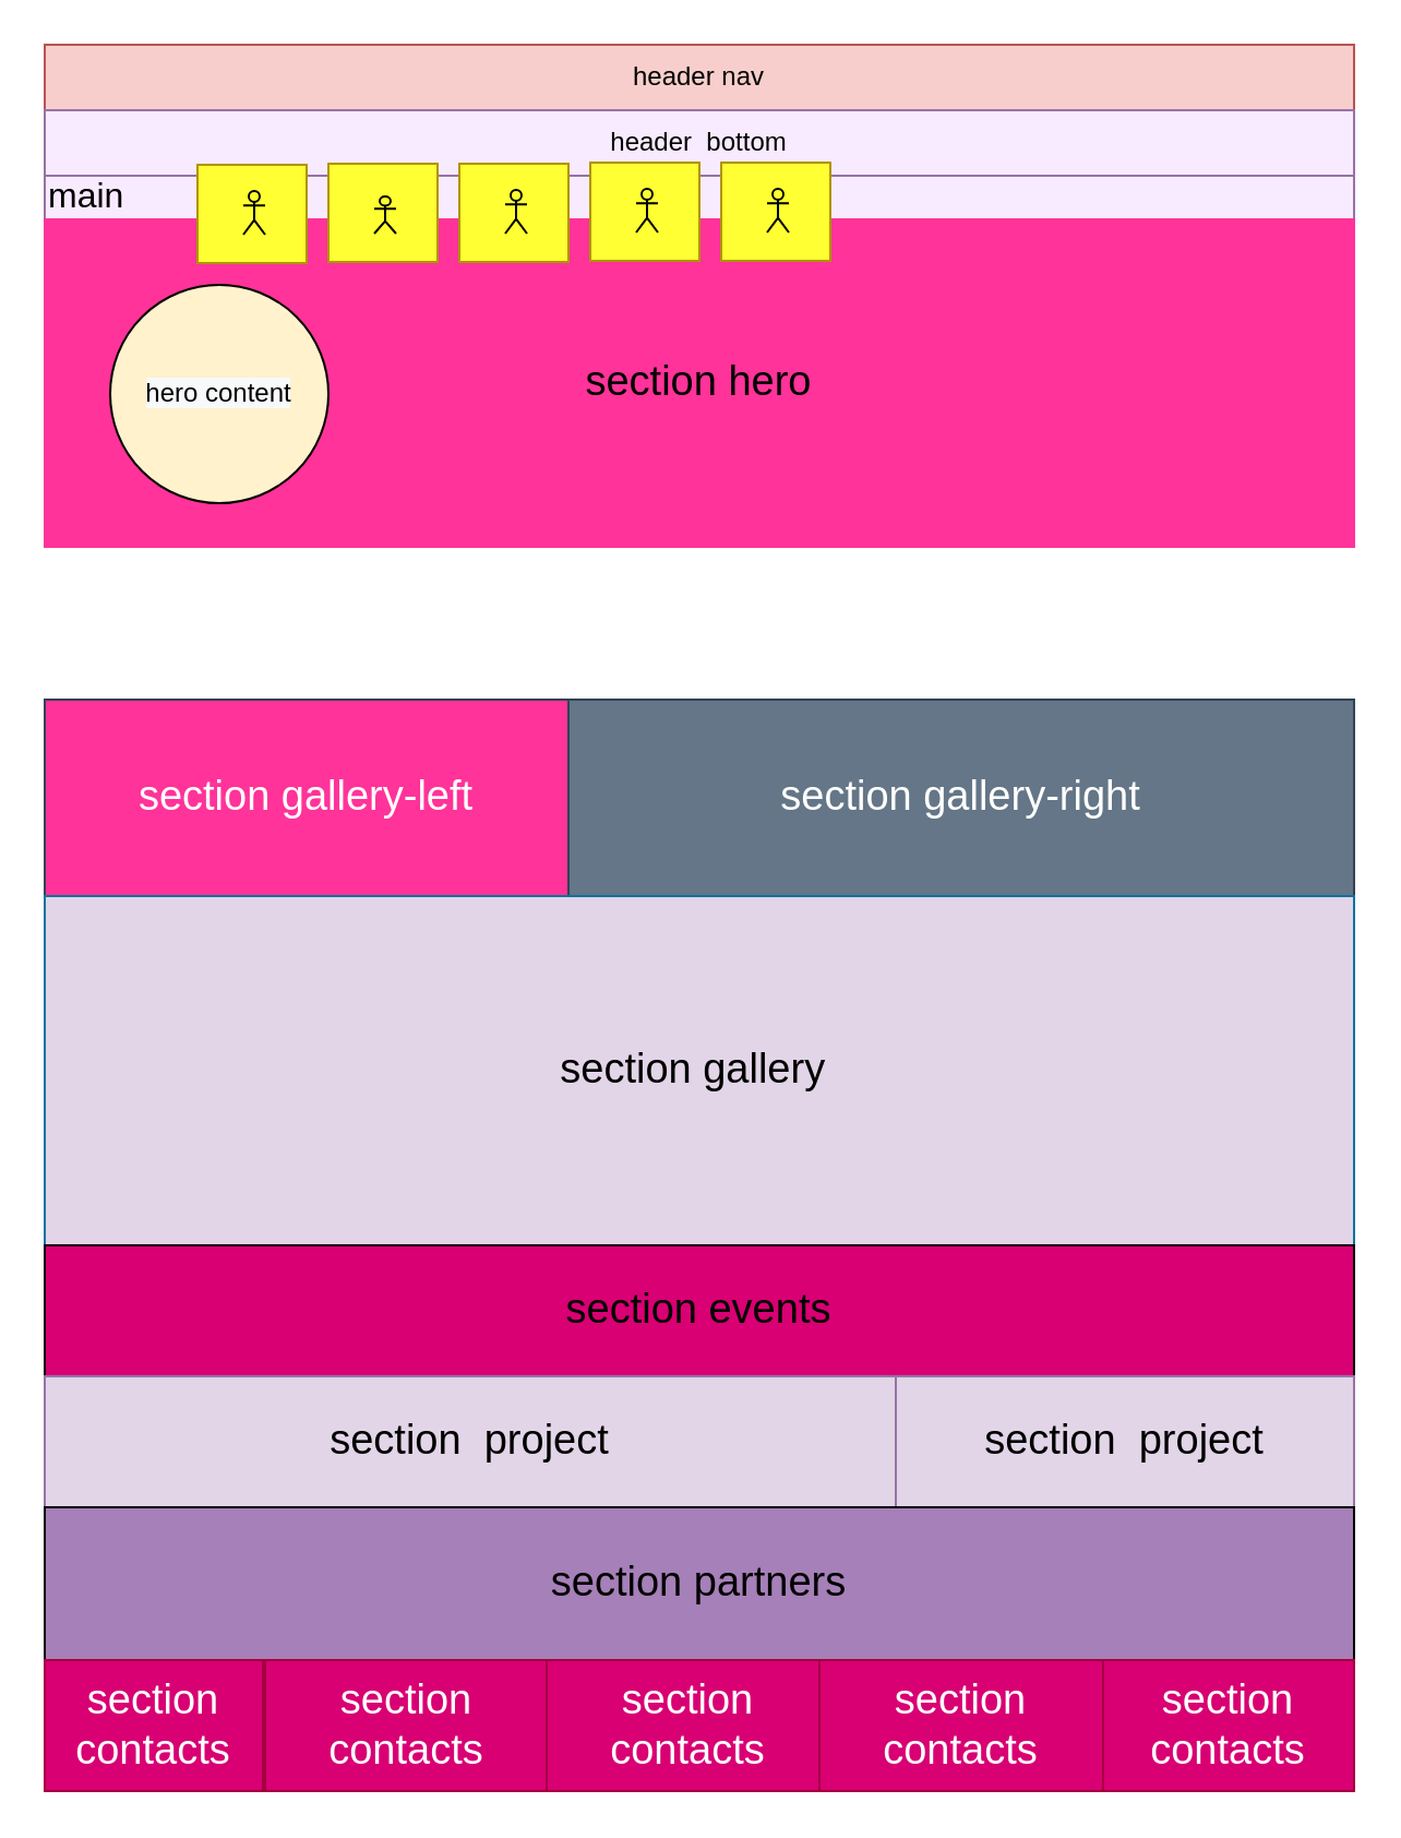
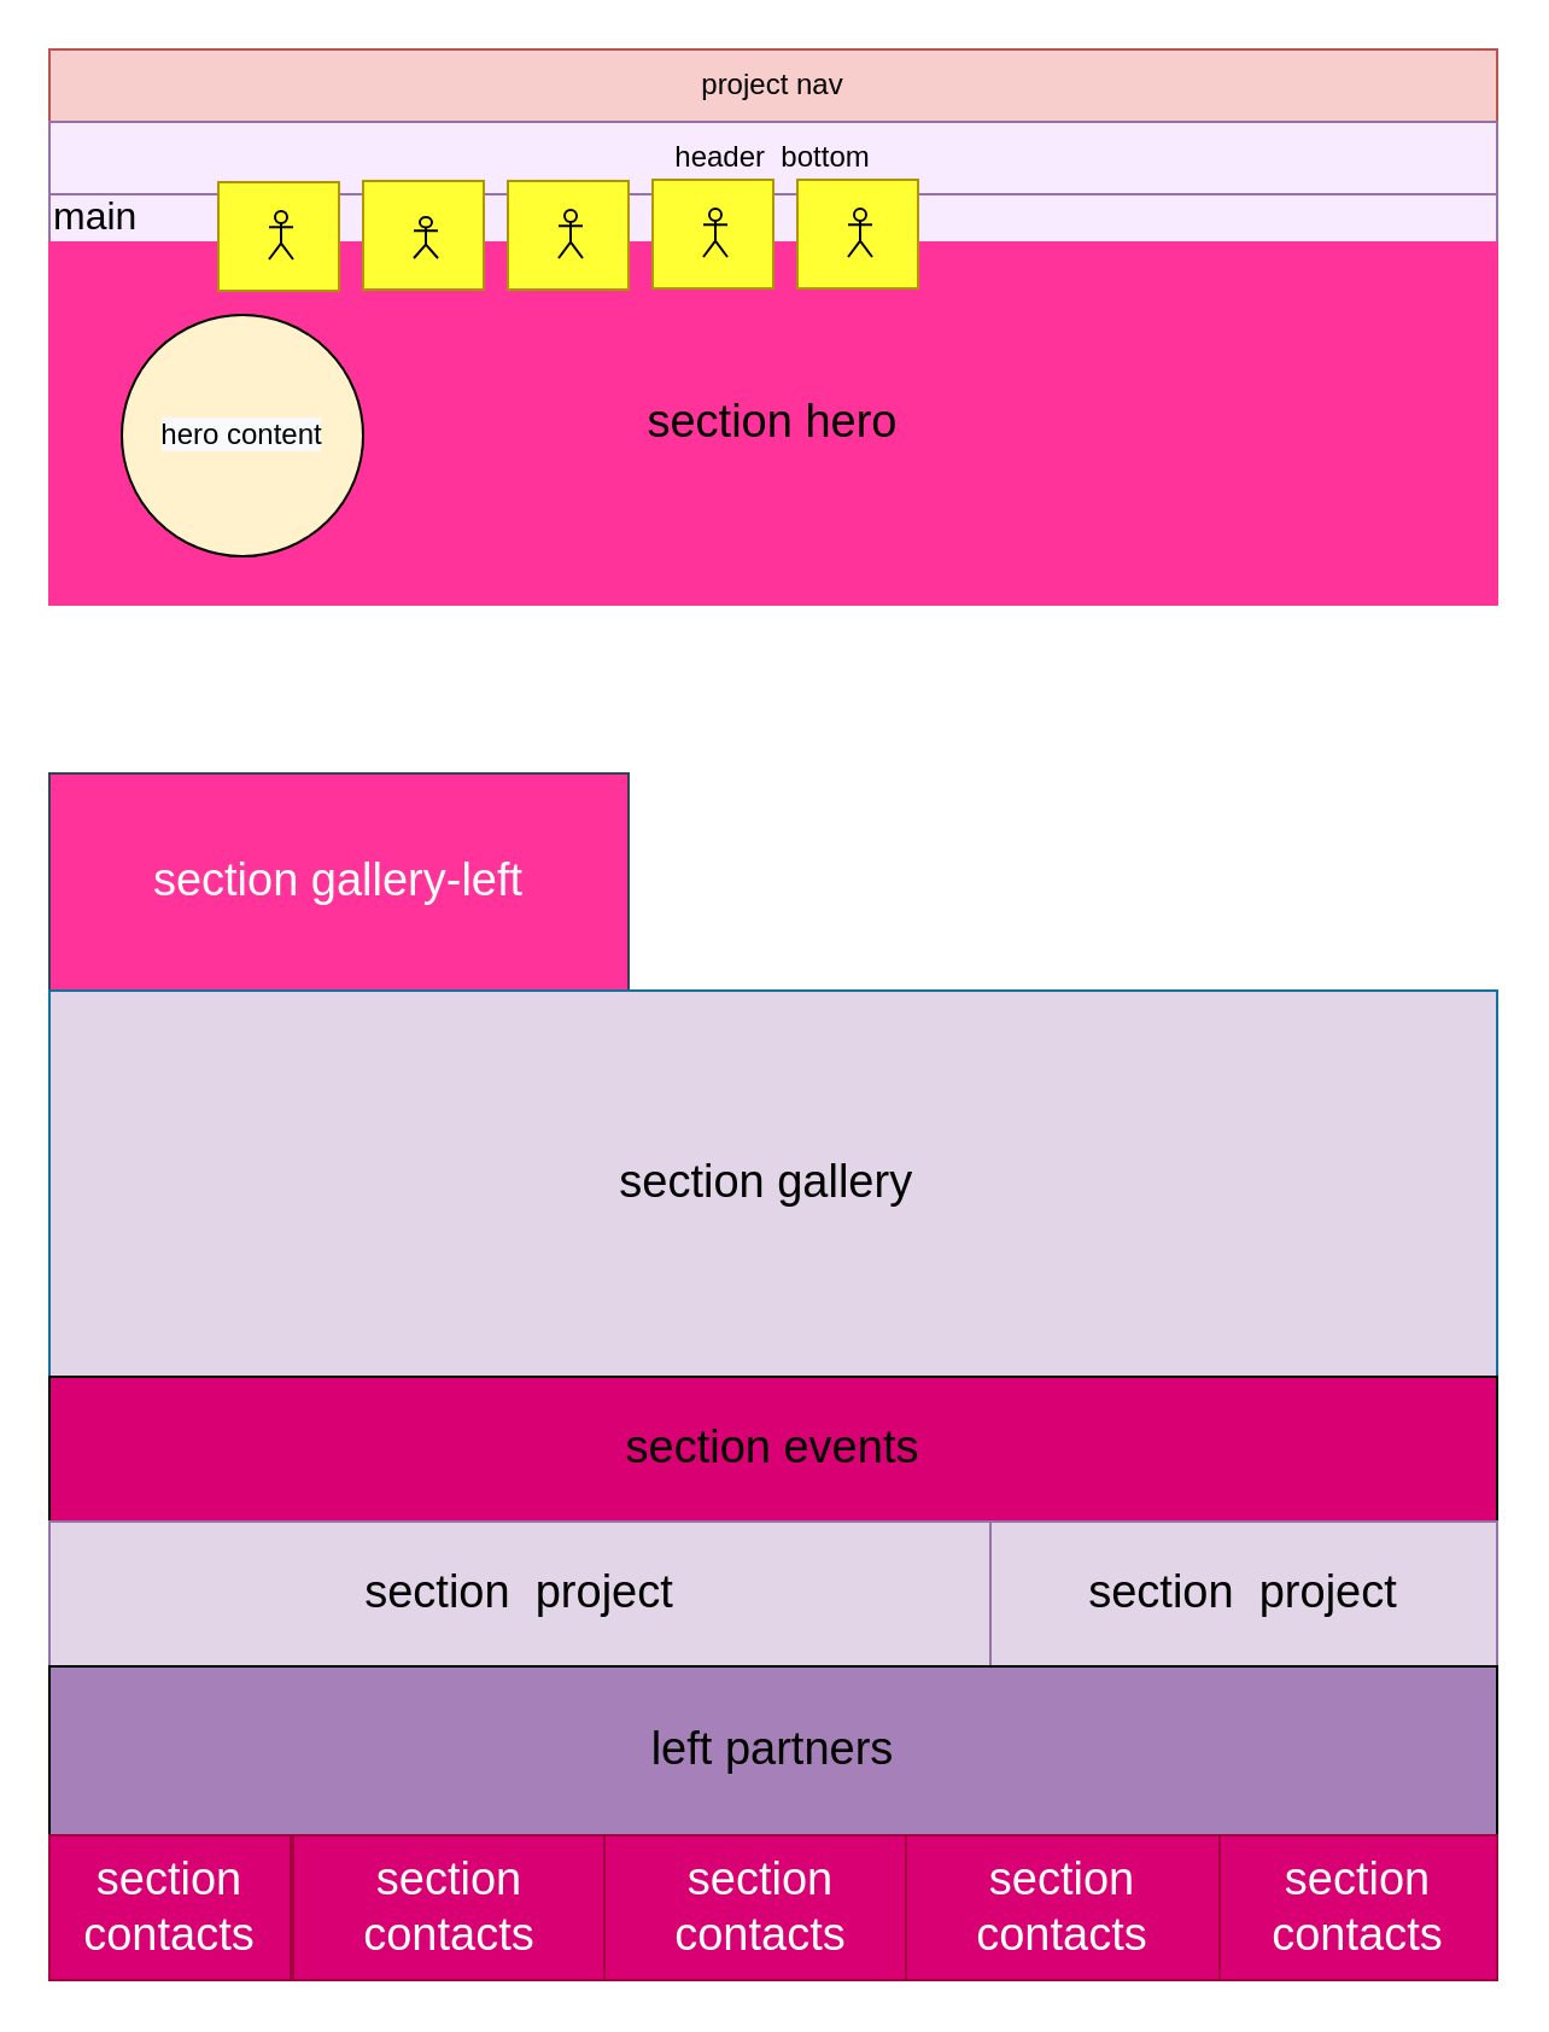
  <mxCell id="0" />
  <mxCell id="1" parent="0" />
  <mxCell id="2" value="" style="edgeStyle=orthogonalEdgeStyle;rounded=0;orthogonalLoop=1;jettySize=auto;html=1;" edge="1" parent="1" source="6" target="9"><mxGeometry relative="1" as="geometry" /></mxCell>
  <mxCell id="3" style="edgeStyle=orthogonalEdgeStyle;rounded=0;orthogonalLoop=1;jettySize=auto;html=1;exitX=0.5;exitY=1;exitDx=0;exitDy=0;entryX=0.5;entryY=0;entryDx=0;entryDy=0;fontSize=16;" edge="1" parent="1" source="6" target="9"><mxGeometry relative="1" as="geometry" /></mxCell>
  <mxCell id="4" style="edgeStyle=orthogonalEdgeStyle;rounded=0;orthogonalLoop=1;jettySize=auto;html=1;exitX=0.5;exitY=1;exitDx=0;exitDy=0;fontSize=16;" edge="1" parent="1" source="6"><mxGeometry relative="1" as="geometry"><mxPoint x="320.333" y="110" as="targetPoint" /></mxGeometry></mxCell>
  <mxCell id="5" value="" style="edgeStyle=orthogonalEdgeStyle;rounded=0;orthogonalLoop=1;jettySize=auto;html=1;fontSize=19;" edge="1" parent="1" source="6" target="9"><mxGeometry relative="1" as="geometry" /></mxCell>
  <mxCell id="6" value="&lt;sup style=&quot;line-height: 1.6;&quot;&gt;&lt;font style=&quot;font-size: 16px;&quot;&gt;main&lt;/font&gt;&lt;/sup&gt;" style="rounded=0;whiteSpace=wrap;html=1;fillColor=#F8EBFF;strokeColor=#9673a6;align=left;" vertex="1" parent="1"><mxGeometry x="20" y="80" width="600" height="20" as="geometry" /></mxCell>
- <mxCell id="7" value="header nav" style="rounded=0;whiteSpace=wrap;html=1;fillColor=#f8cecc;strokeColor=#b85450;" parent="1" vertex="1"><mxGeometry x="20" y="20" width="600" height="30" as="geometry" /></mxCell>
+ <mxCell id="7" value="project nav" style="rounded=0;whiteSpace=wrap;html=1;fillColor=#f8cecc;strokeColor=#b85450;" parent="1" vertex="1"><mxGeometry x="20" y="20" width="600" height="30" as="geometry" /></mxCell>
  <mxCell id="8" value="header &amp;nbsp;bottom" style="rounded=0;whiteSpace=wrap;html=1;fillColor=#f8ebff;strokeColor=#9673a6;" parent="1" vertex="1"><mxGeometry x="20" y="50" width="600" height="30" as="geometry" /></mxCell>
  <mxCell id="9" value="&lt;font style=&quot;font-size: 19px;&quot;&gt;section hero&lt;/font&gt;" style="rounded=0;whiteSpace=wrap;html=1;fillColor=#FF3399;strokeColor=#FF3399;" parent="1" vertex="1"><mxGeometry x="20" y="100" width="600" height="150" as="geometry" /></mxCell>
  <mxCell id="10" value="&lt;span style=&quot;caret-color: rgb(0, 0, 0); color: rgb(0, 0, 0); font-family: Helvetica; font-size: 12px; font-style: normal; font-variant-caps: normal; font-weight: normal; letter-spacing: normal; text-align: center; text-indent: 0px; text-transform: none; word-spacing: 0px; -webkit-text-stroke-width: 0px; background-color: rgb(248, 249, 250); text-decoration: none; float: none; display: inline !important;&quot;&gt;hero content&lt;/span&gt;" style="ellipse;whiteSpace=wrap;html=1;aspect=fixed;fillColor=#fff2cc;" vertex="1" parent="1"><mxGeometry x="50" y="130" width="100" height="100" as="geometry" /></mxCell>
  <mxCell id="11" value="" style="rounded=0;whiteSpace=wrap;html=1;fontSize=19;fillColor=#FFFF33;fontColor=#000000;strokeColor=#B09500;" vertex="1" parent="1"><mxGeometry x="90" y="75" width="50" height="45" as="geometry" /></mxCell>
  <mxCell id="12" value="" style="shape=umlActor;verticalLabelPosition=bottom;verticalAlign=top;html=1;outlineConnect=0;fontSize=19;fillColor=#FFFF33;" vertex="1" parent="1"><mxGeometry x="111" y="87" width="10" height="20" as="geometry" /></mxCell>
  <mxCell id="13" value="" style="rounded=0;whiteSpace=wrap;html=1;fontSize=19;fillColor=#FFFF33;fontColor=#000000;strokeColor=#B09500;" vertex="1" parent="1"><mxGeometry x="150" y="74.5" width="50" height="45" as="geometry" /></mxCell>
  <mxCell id="14" value="" style="shape=umlActor;verticalLabelPosition=bottom;verticalAlign=top;html=1;outlineConnect=0;fontSize=19;fillColor=#FFFF33;" vertex="1" parent="1"><mxGeometry x="171" y="89.5" width="10" height="17" as="geometry" /></mxCell>
  <mxCell id="15" value="" style="rounded=0;whiteSpace=wrap;html=1;fontSize=19;fillColor=#FFFF33;fontColor=#000000;strokeColor=#B09500;" vertex="1" parent="1"><mxGeometry x="210" y="74.5" width="50" height="45" as="geometry" /></mxCell>
  <mxCell id="16" value="" style="shape=umlActor;verticalLabelPosition=bottom;verticalAlign=top;html=1;outlineConnect=0;fontSize=19;fillColor=#FFFF33;" vertex="1" parent="1"><mxGeometry x="231" y="86.5" width="10" height="20" as="geometry" /></mxCell>
  <mxCell id="17" value="" style="rounded=0;whiteSpace=wrap;html=1;fontSize=19;fillColor=#FFFF33;fontColor=#000000;strokeColor=#B09500;" vertex="1" parent="1"><mxGeometry x="270" y="74" width="50" height="45" as="geometry" /></mxCell>
  <mxCell id="18" value="" style="shape=umlActor;verticalLabelPosition=bottom;verticalAlign=top;html=1;outlineConnect=0;fontSize=19;fillColor=#FFFF33;" vertex="1" parent="1"><mxGeometry x="291" y="86" width="10" height="20" as="geometry" /></mxCell>
  <mxCell id="19" value="" style="rounded=0;whiteSpace=wrap;html=1;fontSize=19;fillColor=#FFFF33;fontColor=#000000;strokeColor=#B09500;" vertex="1" parent="1"><mxGeometry x="330" y="74" width="50" height="45" as="geometry" /></mxCell>
  <mxCell id="20" value="" style="shape=umlActor;verticalLabelPosition=bottom;verticalAlign=top;html=1;outlineConnect=0;fontSize=19;fillColor=#FFFF33;" vertex="1" parent="1"><mxGeometry x="351" y="86" width="10" height="20" as="geometry" /></mxCell>
  <mxCell id="21" value="&lt;span style=&quot;&quot;&gt;section gallery-left&lt;/span&gt;" style="rounded=0;whiteSpace=wrap;html=1;fontSize=19;fillColor=#ff3399;fontColor=#ffffff;strokeColor=#314354;" vertex="1" parent="1"><mxGeometry x="20" y="320" width="240" height="90" as="geometry" /></mxCell>
- <mxCell id="22" value="&lt;span style=&quot;&quot;&gt;section gallery-right&lt;/span&gt;" style="rounded=0;whiteSpace=wrap;html=1;fontSize=19;fillColor=#647687;fontColor=#ffffff;strokeColor=#314354;" vertex="1" parent="1"><mxGeometry x="260" y="320" width="360" height="90" as="geometry" /></mxCell>
  <mxCell id="23" value="section gallery&amp;nbsp;" style="rounded=0;whiteSpace=wrap;html=1;fontSize=19;fillColor=#e1d5e7;strokeColor=#10739e;" vertex="1" parent="1"><mxGeometry x="20" y="410" width="600" height="160" as="geometry" /></mxCell>
  <mxCell id="24" value="&lt;span style=&quot;&quot;&gt;section events&lt;/span&gt;" style="rounded=0;whiteSpace=wrap;html=1;fontSize=19;fillColor=#d80073;" vertex="1" parent="1"><mxGeometry x="20" y="570" width="600" height="60" as="geometry" /></mxCell>
  <mxCell id="25" value="&lt;span style=&quot;&quot;&gt;section &amp;nbsp;project&lt;/span&gt;" style="rounded=0;whiteSpace=wrap;html=1;fontSize=19;fillColor=#e1d5e7;strokeColor=#9673a6;" vertex="1" parent="1"><mxGeometry x="20" y="630" width="390" height="60" as="geometry" /></mxCell>
  <mxCell id="26" value="&lt;span style=&quot;&quot;&gt;section &amp;nbsp;project&lt;/span&gt;" style="rounded=0;whiteSpace=wrap;html=1;fontSize=19;fillColor=#e1d5e7;strokeColor=#9673a6;" vertex="1" parent="1"><mxGeometry x="410" y="630" width="210" height="60" as="geometry" /></mxCell>
- <mxCell id="27" value="section partners" style="rounded=0;whiteSpace=wrap;html=1;fontSize=19;fillColor=#A680B8;" vertex="1" parent="1"><mxGeometry x="20" y="690" width="600" height="70" as="geometry" /></mxCell>
+ <mxCell id="27" value="left partners" style="rounded=0;whiteSpace=wrap;html=1;fontSize=19;fillColor=#A680B8;" vertex="1" parent="1"><mxGeometry x="20" y="690" width="600" height="70" as="geometry" /></mxCell>
  <mxCell id="28" value="section contacts" style="rounded=0;whiteSpace=wrap;html=1;fontSize=19;fillColor=#d80073;fontColor=#ffffff;strokeColor=#A50040;" vertex="1" parent="1"><mxGeometry x="20" y="760" width="100" height="60" as="geometry" /></mxCell>
  <mxCell id="29" value="section contacts" style="rounded=0;whiteSpace=wrap;html=1;fontSize=19;fillColor=#d80073;fontColor=#ffffff;strokeColor=#A50040;" vertex="1" parent="1"><mxGeometry x="121" y="760" width="130" height="60" as="geometry" /></mxCell>
  <mxCell id="30" value="section contacts" style="rounded=0;whiteSpace=wrap;html=1;fontSize=19;fillColor=#d80073;fontColor=#ffffff;strokeColor=#A50040;" vertex="1" parent="1"><mxGeometry x="250" y="760" width="130" height="60" as="geometry" /></mxCell>
  <mxCell id="31" value="section contacts" style="rounded=0;whiteSpace=wrap;html=1;fontSize=19;fillColor=#d80073;fontColor=#ffffff;strokeColor=#A50040;" vertex="1" parent="1"><mxGeometry x="375" y="760" width="130" height="60" as="geometry" /></mxCell>
  <mxCell id="32" value="section contacts" style="rounded=0;whiteSpace=wrap;html=1;fontSize=19;fillColor=#d80073;fontColor=#ffffff;strokeColor=#A50040;" vertex="1" parent="1"><mxGeometry x="505" y="760" width="115" height="60" as="geometry" /></mxCell>
